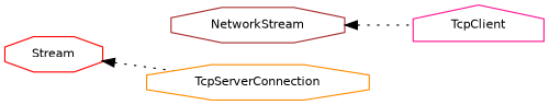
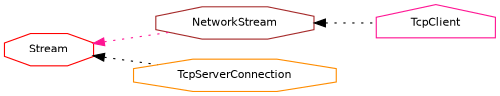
  digraph {
    rankdir=LR
    node [fillcolor=white fontname=Helvetica fontsize=10 shape=octagon style=filled]
    edge [color=black dir=back fontname=Helvetica fontsize=10 labelfontname=Helvetica labelfontsize=10 style=dotted]
    n1 [color=red height=0.2 label=Stream width=0.4]
    n2 [color=brown height=0.2 label=NetworkStream width=0.4]
    n3 [color=darkorange height=0.2 label=TcpServerConnection width=0.4]
    n4 [color=deeppink height=0.2 label=TcpClient shape=house width=0.4]
+   n1 -> n2 [color=deeppink]
    n1 -> n3
    n2 -> n4
  }
